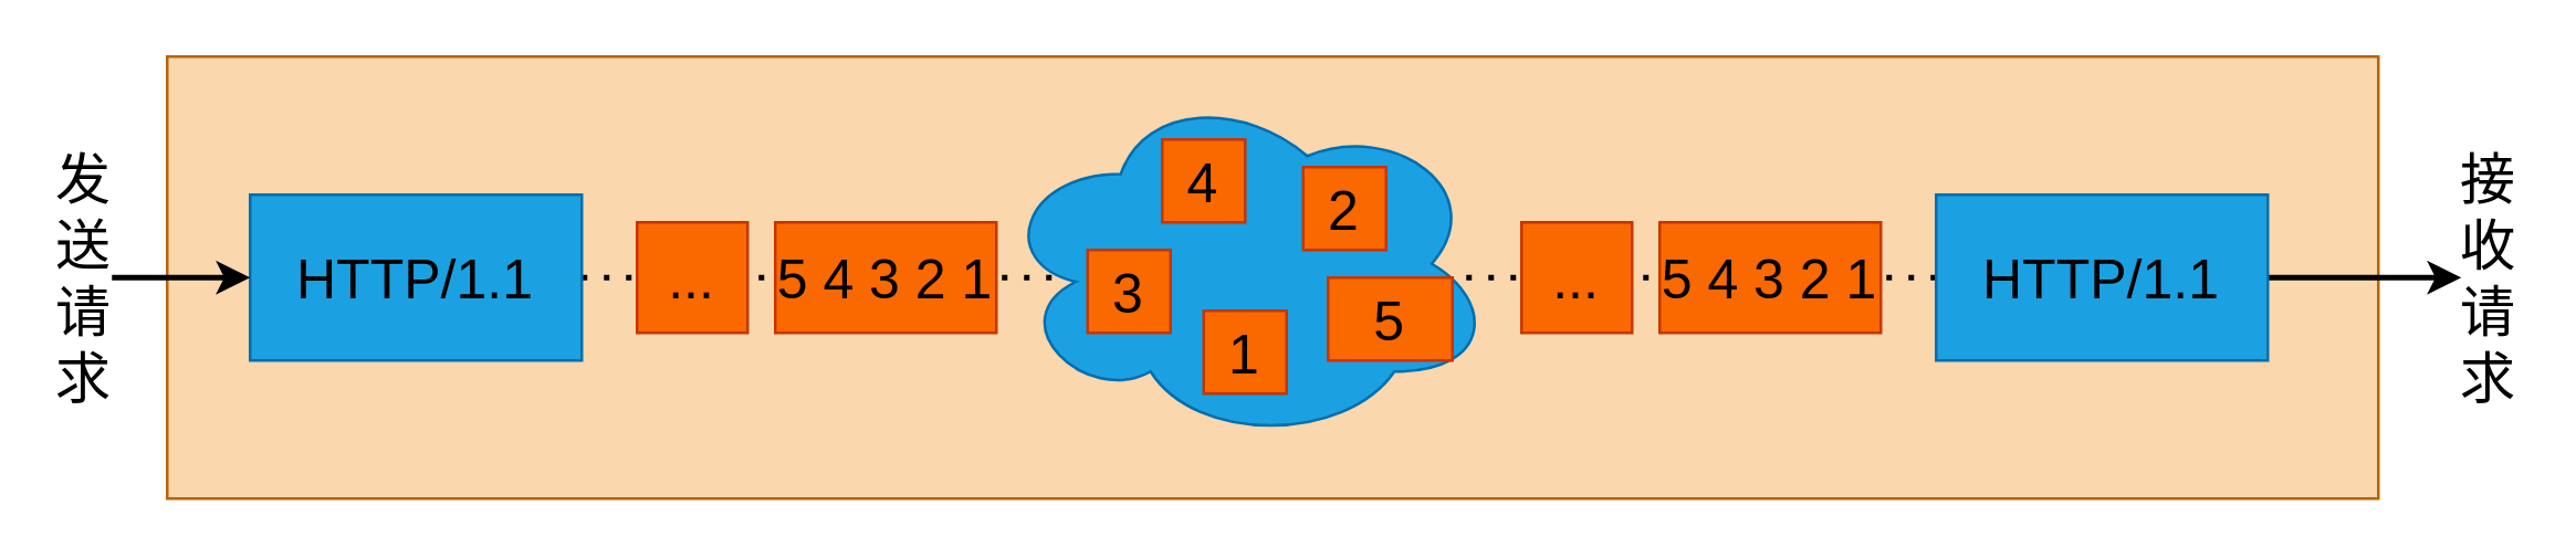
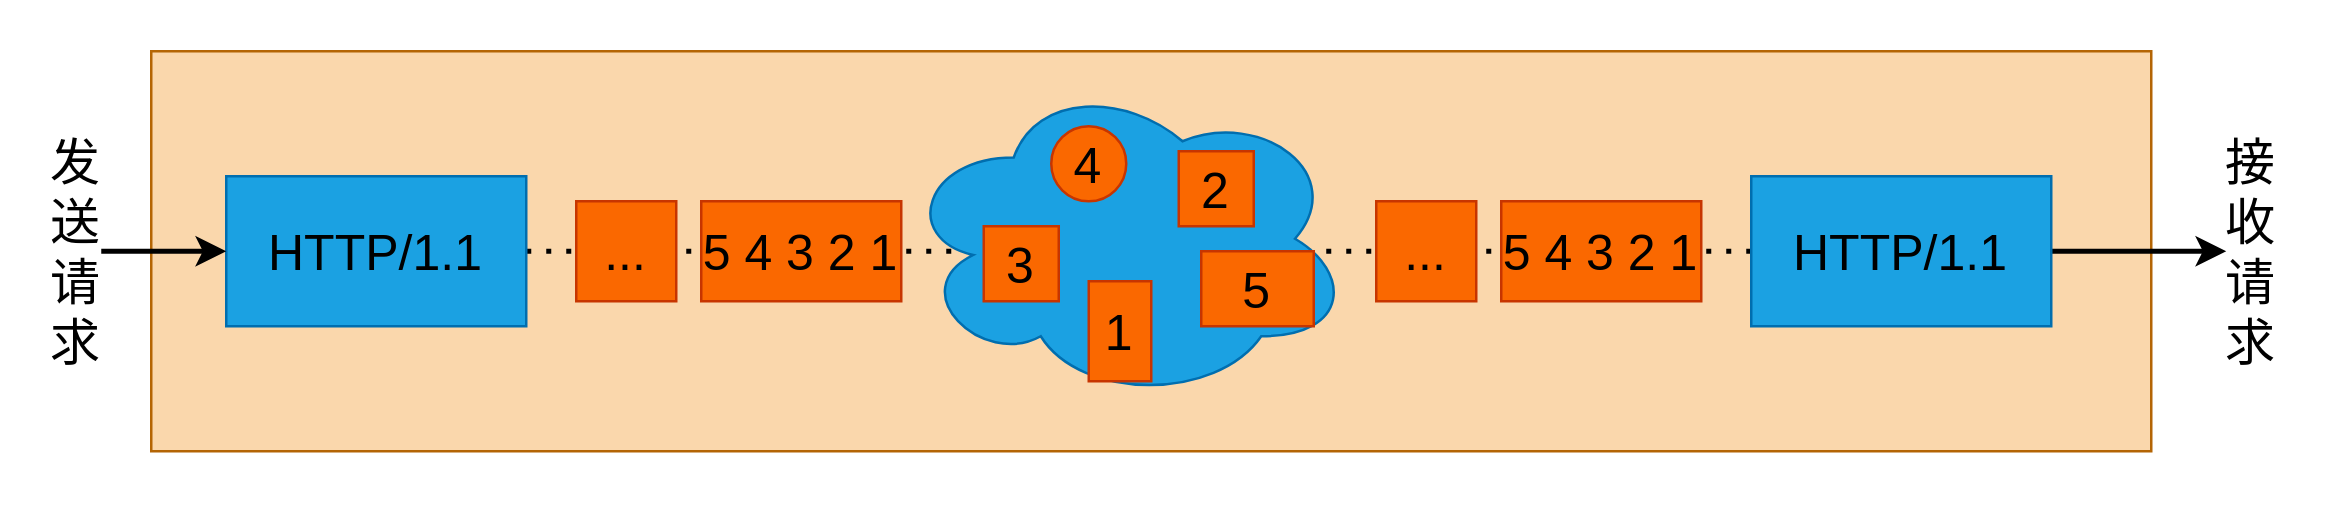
  <mxCell id="0" />
  <mxCell id="1" parent="0" />
  <mxCell id="2" value="" style="rounded=0;whiteSpace=wrap;html=1;fillColor=#fad7ac;strokeColor=#b46504;fontSize=20;" vertex="1" parent="1"><mxGeometry x="60" y="20" width="800" height="160" as="geometry" /></mxCell>
  <mxCell id="3" value="" style="endArrow=none;dashed=1;html=1;dashPattern=1 3;strokeWidth=2;strokeColor=#000000;fontSize=20;fontColor=#000000;exitX=1;exitY=0.5;exitDx=0;exitDy=0;entryX=0;entryY=0.5;entryDx=0;entryDy=0;" edge="1" parent="1" source="4" target="16"><mxGeometry width="50" height="50" relative="1" as="geometry"><mxPoint x="330" y="190" as="sourcePoint" /><mxPoint x="380" y="140" as="targetPoint" /></mxGeometry></mxCell>
  <mxCell id="4" value="HTTP/1.1" style="rounded=0;whiteSpace=wrap;html=1;fillColor=#1ba1e2;strokeColor=#006EAF;fontColor=#000000;fontSize=20;" vertex="1" parent="1"><mxGeometry x="90" y="70" width="120" height="60" as="geometry" /></mxCell>
  <mxCell id="5" value="..." style="rounded=0;whiteSpace=wrap;html=1;fontColor=#000000;fillColor=#fa6800;strokeColor=#C73500;fontSize=20;" vertex="1" parent="1"><mxGeometry x="230" y="80" width="40" height="40" as="geometry" /></mxCell>
  <mxCell id="6" value="5 4 3 2 1" style="rounded=0;whiteSpace=wrap;html=1;fontColor=#000000;fillColor=#fa6800;strokeColor=#C73500;fontSize=20;" vertex="1" parent="1"><mxGeometry x="280" y="80" width="80" height="40" as="geometry" /></mxCell>
  <mxCell id="7" value="" style="ellipse;shape=cloud;whiteSpace=wrap;html=1;fontColor=#ffffff;fillColor=#1ba1e2;strokeColor=#006EAF;fontSize=20;" vertex="1" parent="1"><mxGeometry x="360" y="30" width="180" height="130" as="geometry" /></mxCell>
- <mxCell id="8" value="4" style="rounded=0;whiteSpace=wrap;html=1;fontColor=#000000;fillColor=#fa6800;strokeColor=#C73500;fontSize=20;" vertex="1" parent="1"><mxGeometry x="420" y="50" width="30" height="30" as="geometry" /></mxCell>
+ <mxCell id="8" value="4" style="ellipse;whiteSpace=wrap;html=1;fontColor=#000000;fillColor=#fa6800;strokeColor=#C73500;fontSize=20;" vertex="1" parent="1"><mxGeometry x="420" y="50" width="30" height="30" as="geometry" /></mxCell>
  <mxCell id="9" value="2" style="rounded=0;whiteSpace=wrap;html=1;fontColor=#000000;fillColor=#fa6800;strokeColor=#C73500;fontSize=20;" vertex="1" parent="1"><mxGeometry x="471" y="60" width="30" height="30" as="geometry" /></mxCell>
  <mxCell id="10" value="3" style="rounded=0;whiteSpace=wrap;html=1;fontColor=#000000;fillColor=#fa6800;strokeColor=#C73500;fontSize=20;" vertex="1" parent="1"><mxGeometry x="393" y="90" width="30" height="30" as="geometry" /></mxCell>
- <mxCell id="11" value="1" style="rounded=0;whiteSpace=wrap;html=1;fontColor=#000000;fillColor=#fa6800;strokeColor=#C73500;fontSize=20;" vertex="1" parent="1"><mxGeometry x="435" y="112" width="30" height="30" as="geometry" /></mxCell>
+ <mxCell id="11" value="1" style="rounded=0;whiteSpace=wrap;html=1;fontColor=#000000;fillColor=#fa6800;strokeColor=#C73500;fontSize=20;" vertex="1" parent="1"><mxGeometry x="435" y="112" width="25" height="40" as="geometry" /></mxCell>
  <mxCell id="12" value="5" style="rounded=0;whiteSpace=wrap;html=1;fontColor=#000000;fillColor=#fa6800;strokeColor=#C73500;fontSize=20;" vertex="1" parent="1"><mxGeometry x="480" y="100" width="45" height="30" as="geometry" /></mxCell>
  <mxCell id="13" value="5 4 3 2 1" style="rounded=0;whiteSpace=wrap;html=1;fontColor=#000000;fillColor=#fa6800;strokeColor=#C73500;fontSize=20;" vertex="1" parent="1"><mxGeometry x="600" y="80" width="80" height="40" as="geometry" /></mxCell>
  <mxCell id="14" value="..." style="rounded=0;whiteSpace=wrap;html=1;fontColor=#000000;fillColor=#fa6800;strokeColor=#C73500;fontSize=20;" vertex="1" parent="1"><mxGeometry x="550" y="80" width="40" height="40" as="geometry" /></mxCell>
  <mxCell id="15" value="" style="edgeStyle=none;html=1;fontSize=20;fontColor=#000000;strokeWidth=2;strokeColor=#000000;" edge="1" parent="1" source="16" target="19"><mxGeometry relative="1" as="geometry" /></mxCell>
  <mxCell id="16" value="HTTP/1.1" style="rounded=0;whiteSpace=wrap;html=1;fillColor=#1ba1e2;strokeColor=#006EAF;fontColor=#000000;fontSize=20;" vertex="1" parent="1"><mxGeometry x="700" y="70" width="120" height="60" as="geometry" /></mxCell>
  <mxCell id="17" value="" style="edgeStyle=none;html=1;fontSize=20;fontColor=#000000;strokeWidth=2;strokeColor=#000000;" edge="1" parent="1" source="18" target="4"><mxGeometry relative="1" as="geometry" /></mxCell>
  <mxCell id="18" value="发送请求" style="text;html=1;strokeColor=none;fillColor=none;align=center;verticalAlign=middle;whiteSpace=wrap;rounded=0;fontColor=#000000;fontSize=20;" vertex="1" parent="1"><mxGeometry x="20" y="65" width="20" height="70" as="geometry" /></mxCell>
  <mxCell id="19" value="接收请求" style="text;html=1;strokeColor=none;fillColor=none;align=center;verticalAlign=middle;whiteSpace=wrap;rounded=0;fontColor=#000000;fontSize=20;" vertex="1" parent="1"><mxGeometry x="890" y="47.5" width="20" height="105" as="geometry" /></mxCell>
